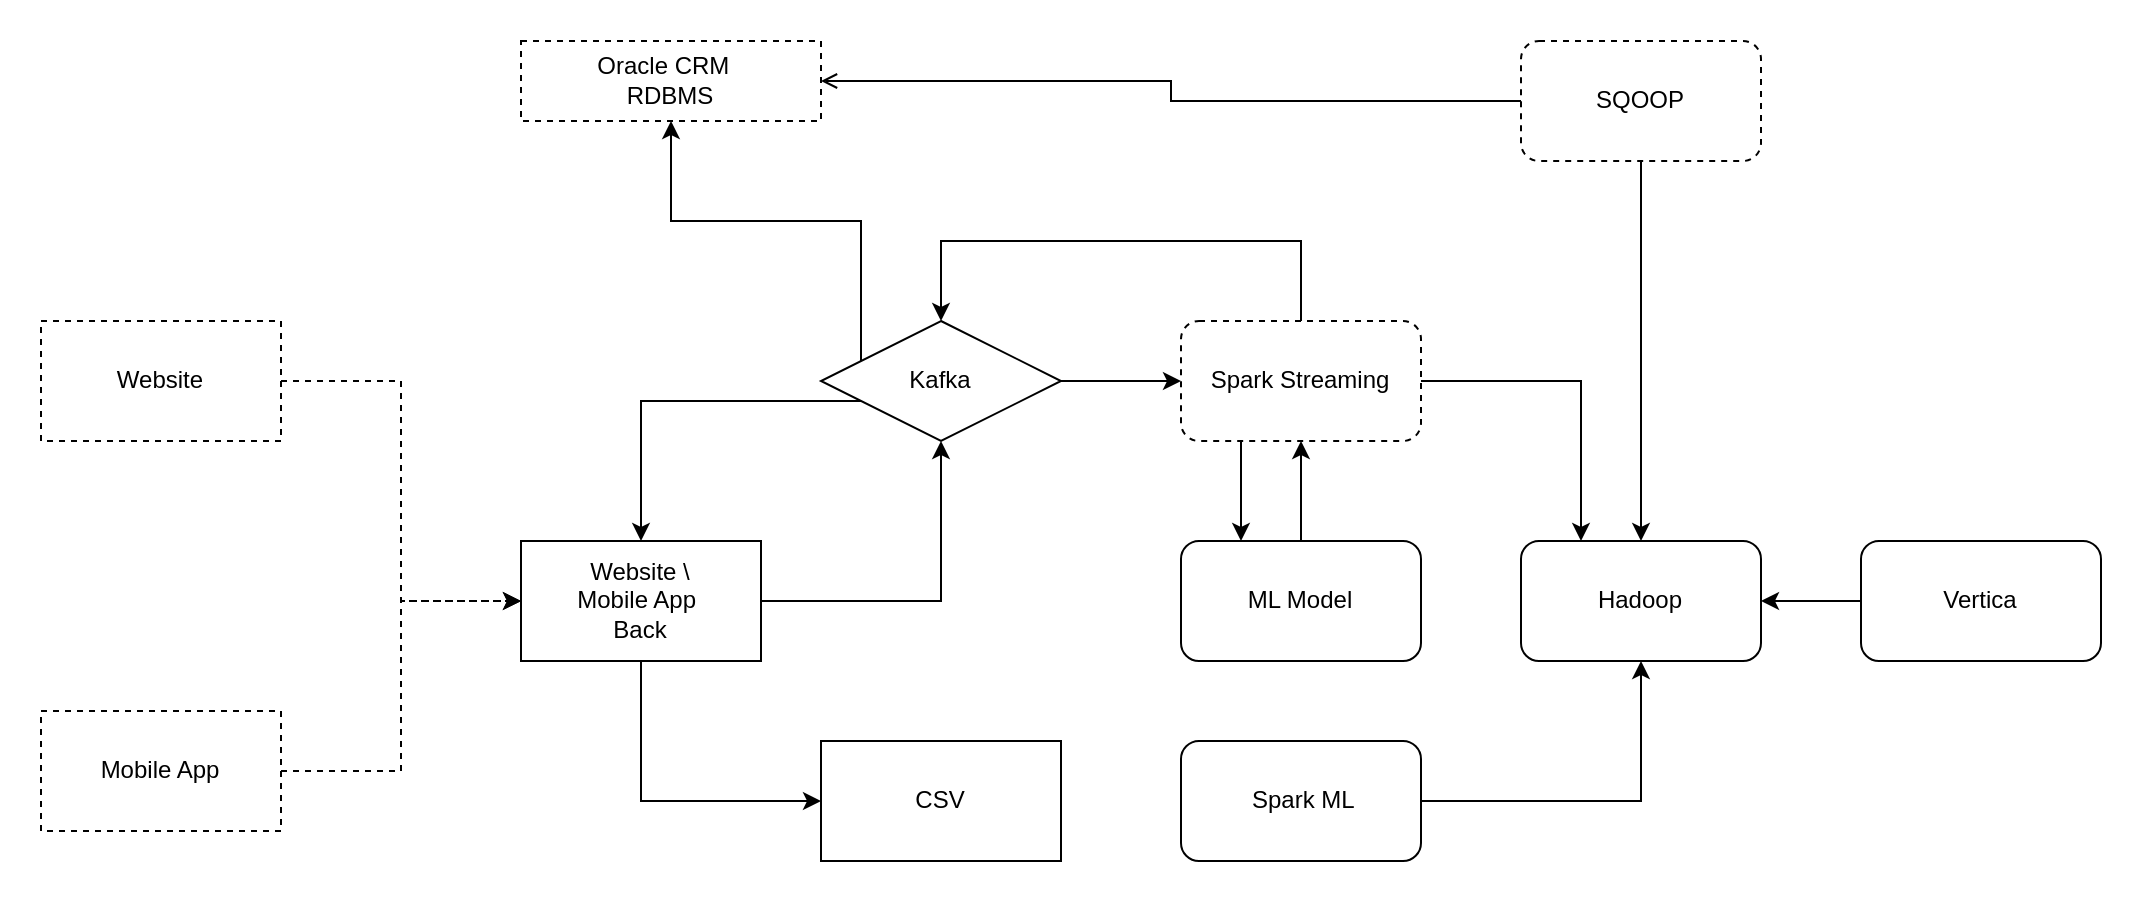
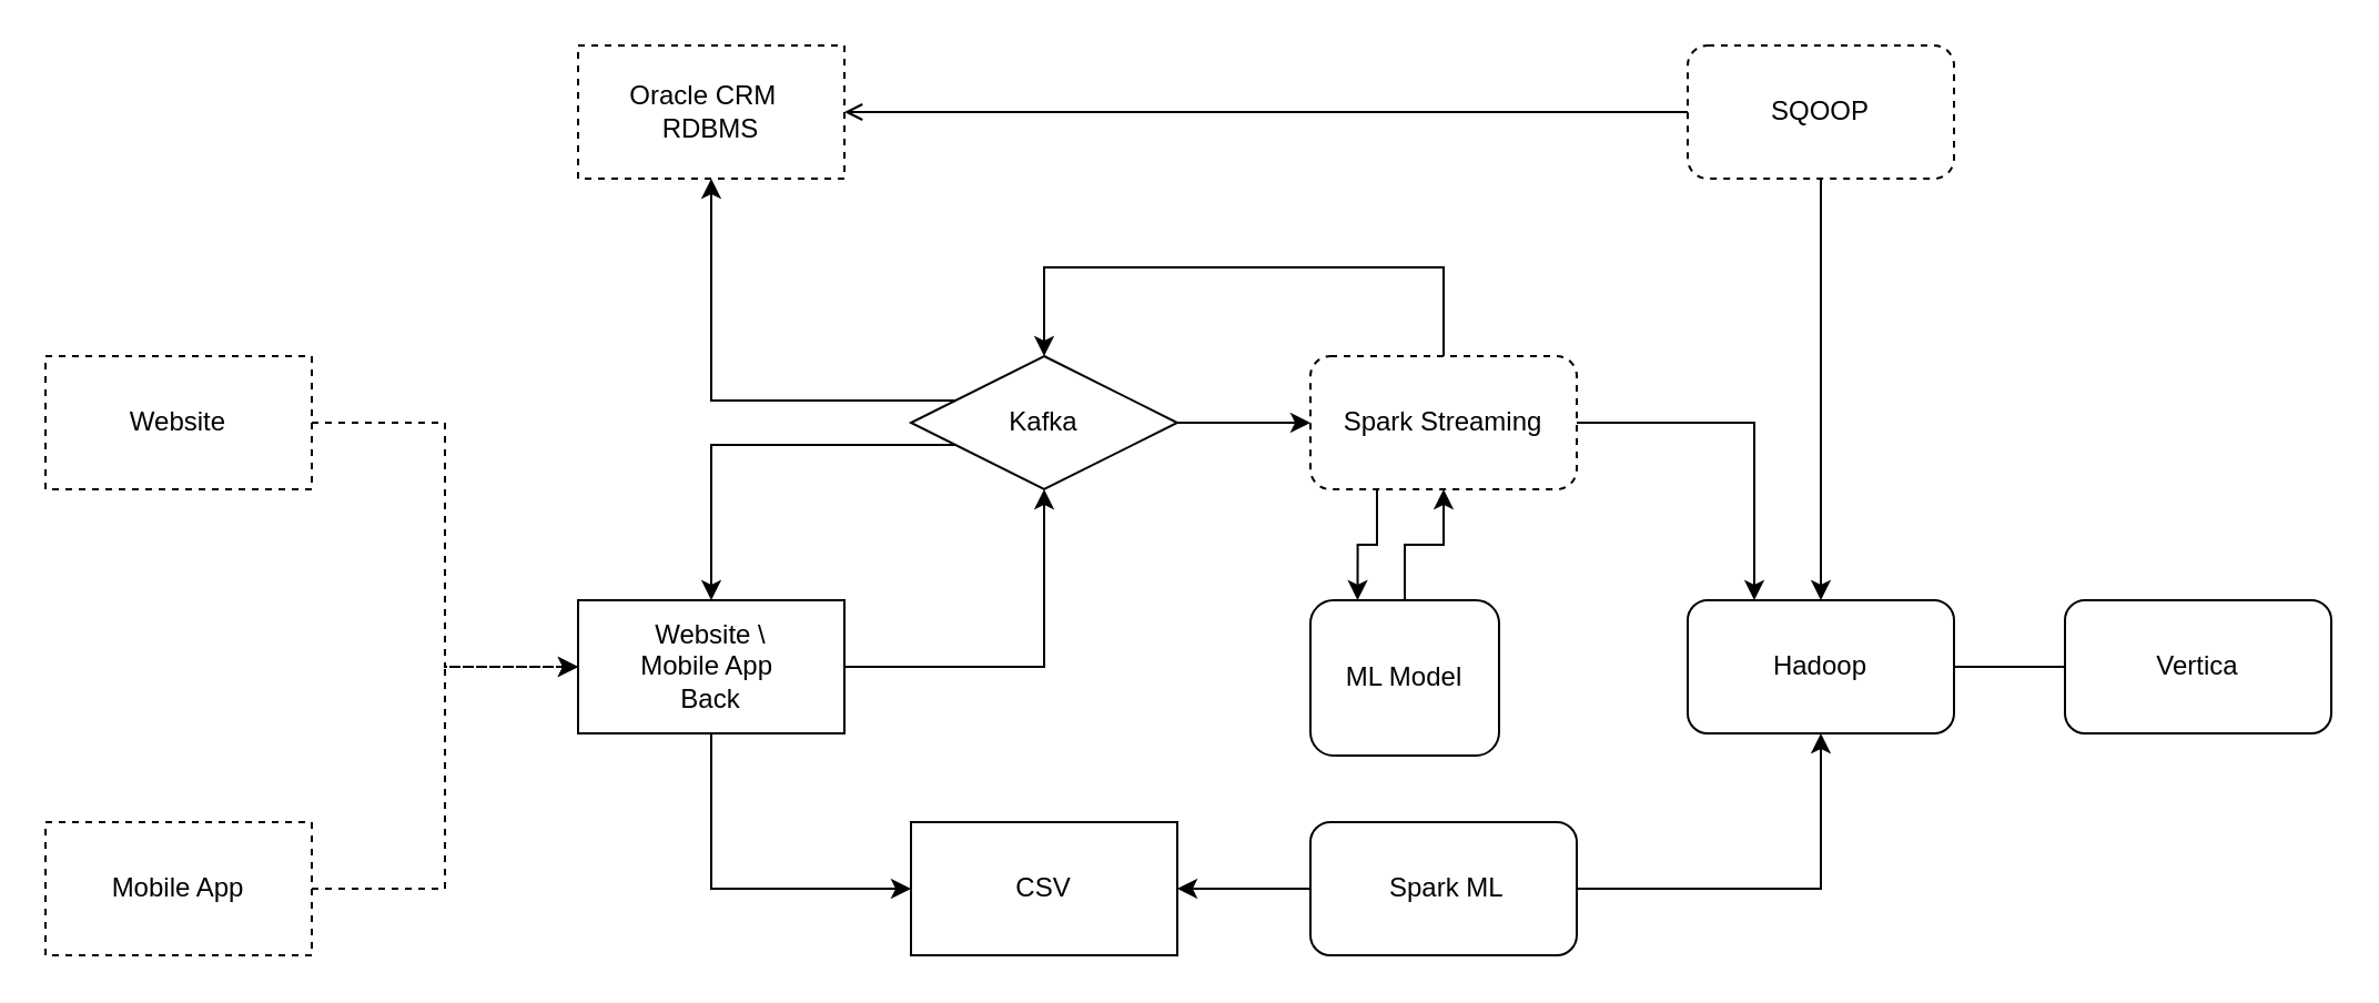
  <mxCell id="0" />
  <mxCell id="1" parent="0" />
+ <mxCell id="2" value="" style="edgeStyle=orthogonalEdgeStyle;rounded=0;orthogonalLoop=1;jettySize=auto;html=1;entryX=1;entryY=0.5;entryDx=0;entryDy=0;" edge="1" parent="1" source="4" target="19"><mxGeometry relative="1" as="geometry"><mxPoint x="510" y="400" as="targetPoint" /></mxGeometry></mxCell>
  <mxCell id="3" value="" style="edgeStyle=orthogonalEdgeStyle;rounded=0;orthogonalLoop=1;jettySize=auto;html=1;entryX=0.5;entryY=1;entryDx=0;entryDy=0;" edge="1" parent="1" source="4" target="5"><mxGeometry relative="1" as="geometry"><mxPoint x="790" y="400" as="targetPoint" /></mxGeometry></mxCell>
  <mxCell id="4" value="&amp;nbsp;Spark ML" style="rounded=1;whiteSpace=wrap;html=1;" vertex="1" parent="1"><mxGeometry x="590" y="370" width="120" height="60" as="geometry" /></mxCell>
  <mxCell id="5" value="Hadoop" style="rounded=1;whiteSpace=wrap;html=1;" vertex="1" parent="1"><mxGeometry x="760" y="270" width="120" height="60" as="geometry" /></mxCell>
  <mxCell id="6" value="" style="edgeStyle=orthogonalEdgeStyle;rounded=0;orthogonalLoop=1;jettySize=auto;html=1;entryX=0.25;entryY=0;entryDx=0;entryDy=0;" edge="1" parent="1" source="9" target="5"><mxGeometry relative="1" as="geometry"><mxPoint x="790" y="190" as="targetPoint" /></mxGeometry></mxCell>
  <mxCell id="7" value="" style="edgeStyle=orthogonalEdgeStyle;rounded=0;orthogonalLoop=1;jettySize=auto;html=1;entryX=0.5;entryY=0;entryDx=0;entryDy=0;exitX=0.5;exitY=0;exitDx=0;exitDy=0;" edge="1" parent="1" source="9" target="15"><mxGeometry relative="1" as="geometry"><mxPoint x="650" y="80" as="targetPoint" /><Array as="points"><mxPoint x="650" y="120" /><mxPoint x="470" y="120" /></Array></mxGeometry></mxCell>
  <mxCell id="8" value="" style="edgeStyle=orthogonalEdgeStyle;rounded=0;orthogonalLoop=1;jettySize=auto;html=1;entryX=0.25;entryY=0;entryDx=0;entryDy=0;exitX=0.25;exitY=1;exitDx=0;exitDy=0;" edge="1" parent="1" source="9" target="11"><mxGeometry relative="1" as="geometry" /></mxCell>
  <mxCell id="9" value="Spark Streaming" style="rounded=1;whiteSpace=wrap;html=1;dashed=1;" vertex="1" parent="1"><mxGeometry x="590" y="160" width="120" height="60" as="geometry" /></mxCell>
  <mxCell id="10" value="" style="edgeStyle=orthogonalEdgeStyle;rounded=0;orthogonalLoop=1;jettySize=auto;html=1;" edge="1" parent="1" source="11" target="9"><mxGeometry relative="1" as="geometry" /></mxCell>
- <mxCell id="11" value="ML Model" style="rounded=1;whiteSpace=wrap;html=1;" vertex="1" parent="1"><mxGeometry x="590" y="270" width="120" height="60" as="geometry" /></mxCell>
+ <mxCell id="11" value="ML Model" style="rounded=1;whiteSpace=wrap;html=1;" vertex="1" parent="1"><mxGeometry x="590" y="270" width="85" height="70" as="geometry" /></mxCell>
  <mxCell id="12" value="" style="edgeStyle=orthogonalEdgeStyle;rounded=0;orthogonalLoop=1;jettySize=auto;html=1;" edge="1" parent="1" source="15" target="9"><mxGeometry relative="1" as="geometry" /></mxCell>
  <mxCell id="13" value="" style="edgeStyle=orthogonalEdgeStyle;rounded=0;orthogonalLoop=1;jettySize=auto;html=1;exitX=0;exitY=0.75;exitDx=0;exitDy=0;" edge="1" parent="1" source="15" target="18"><mxGeometry relative="1" as="geometry"><mxPoint x="330" y="190" as="targetPoint" /></mxGeometry></mxCell>
  <mxCell id="14" value="" style="edgeStyle=orthogonalEdgeStyle;rounded=0;orthogonalLoop=1;jettySize=auto;html=1;entryX=0.5;entryY=1;entryDx=0;entryDy=0;exitX=0;exitY=0.25;exitDx=0;exitDy=0;" edge="1" parent="1" source="15" target="26"><mxGeometry relative="1" as="geometry"><mxPoint x="330" y="190" as="targetPoint" /></mxGeometry></mxCell>
  <mxCell id="15" value="Kafka" style="rhombus;whiteSpace=wrap;html=1;" vertex="1" parent="1"><mxGeometry x="410" y="160" width="120" height="60" as="geometry" /></mxCell>
  <mxCell id="16" value="" style="edgeStyle=orthogonalEdgeStyle;rounded=0;orthogonalLoop=1;jettySize=auto;html=1;exitX=1;exitY=0.5;exitDx=0;exitDy=0;entryX=0.5;entryY=1;entryDx=0;entryDy=0;" edge="1" parent="1" source="18" target="15"><mxGeometry relative="1" as="geometry" /></mxCell>
  <mxCell id="17" value="" style="edgeStyle=orthogonalEdgeStyle;rounded=0;orthogonalLoop=1;jettySize=auto;html=1;entryX=0;entryY=0.5;entryDx=0;entryDy=0;exitX=0.5;exitY=1;exitDx=0;exitDy=0;" edge="1" parent="1" source="18" target="19"><mxGeometry relative="1" as="geometry" /></mxCell>
  <mxCell id="18" value="Website \ &lt;br&gt;Mobile App&amp;nbsp;&lt;br&gt;Back" style="rounded=0;whiteSpace=wrap;html=1;" vertex="1" parent="1"><mxGeometry x="260" y="270" width="120" height="60" as="geometry" /></mxCell>
  <mxCell id="19" value="CSV" style="rounded=0;whiteSpace=wrap;html=1;" vertex="1" parent="1"><mxGeometry x="410" y="370" width="120" height="60" as="geometry" /></mxCell>
  <mxCell id="20" value="" style="edgeStyle=orthogonalEdgeStyle;rounded=0;orthogonalLoop=1;jettySize=auto;html=1;entryX=0;entryY=0.5;entryDx=0;entryDy=0;dashed=1;" edge="1" parent="1" source="21" target="18"><mxGeometry relative="1" as="geometry"><mxPoint x="290" y="190" as="targetPoint" /></mxGeometry></mxCell>
  <mxCell id="21" value="Website" style="rounded=0;whiteSpace=wrap;html=1;dashed=1;" vertex="1" parent="1"><mxGeometry x="20" y="160" width="120" height="60" as="geometry" /></mxCell>
  <mxCell id="22" value="" style="edgeStyle=orthogonalEdgeStyle;rounded=0;orthogonalLoop=1;jettySize=auto;html=1;entryX=0;entryY=0.5;entryDx=0;entryDy=0;dashed=1;" edge="1" parent="1" source="23" target="18"><mxGeometry relative="1" as="geometry" /></mxCell>
- <mxCell id="23" value="Mobile App" style="rounded=0;whiteSpace=wrap;html=1;dashed=1;" vertex="1" parent="1"><mxGeometry x="20" y="355" width="120" height="60" as="geometry" /></mxCell>
- <mxCell id="24" value="" style="edgeStyle=orthogonalEdgeStyle;rounded=0;orthogonalLoop=1;jettySize=auto;html=1;" edge="1" parent="1" source="25" target="5"><mxGeometry relative="1" as="geometry" /></mxCell>
+ <mxCell id="23" value="Mobile App" style="rounded=0;whiteSpace=wrap;html=1;dashed=1;" vertex="1" parent="1"><mxGeometry x="20" y="370" width="120" height="60" as="geometry" /></mxCell>
+ <mxCell id="24" value="" style="edgeStyle=orthogonalEdgeStyle;rounded=0;orthogonalLoop=1;jettySize=auto;html=1;endArrow=none;" edge="1" parent="1" source="25" target="5"><mxGeometry relative="1" as="geometry" /></mxCell>
  <mxCell id="25" value="Vertica" style="rounded=1;whiteSpace=wrap;html=1;" vertex="1" parent="1"><mxGeometry x="930" y="270" width="120" height="60" as="geometry" /></mxCell>
- <mxCell id="26" value="Oracle CRM&amp;nbsp;&amp;nbsp;&lt;br&gt;RDBMS" style="rounded=0;whiteSpace=wrap;html=1;dashed=1;" vertex="1" parent="1"><mxGeometry x="260" y="20" width="150" height="40" as="geometry" /></mxCell>
+ <mxCell id="26" value="Oracle CRM&amp;nbsp;&amp;nbsp;&lt;br&gt;RDBMS" style="rounded=0;whiteSpace=wrap;html=1;dashed=1;" vertex="1" parent="1"><mxGeometry x="260" y="20" width="120" height="60" as="geometry" /></mxCell>
  <mxCell id="27" value="" style="edgeStyle=orthogonalEdgeStyle;rounded=0;orthogonalLoop=1;jettySize=auto;html=1;entryX=0.5;entryY=0;entryDx=0;entryDy=0;" edge="1" parent="1" source="29" target="5"><mxGeometry relative="1" as="geometry"><mxPoint x="820" y="160" as="targetPoint" /></mxGeometry></mxCell>
  <mxCell id="28" value="" style="edgeStyle=orthogonalEdgeStyle;rounded=0;orthogonalLoop=1;jettySize=auto;html=1;endArrow=open;" edge="1" parent="1" source="29" target="26"><mxGeometry relative="1" as="geometry"><mxPoint x="680" y="50" as="targetPoint" /></mxGeometry></mxCell>
  <mxCell id="29" value="SQOOP" style="rounded=1;whiteSpace=wrap;html=1;dashed=1;" vertex="1" parent="1"><mxGeometry x="760" y="20" width="120" height="60" as="geometry" /></mxCell>
